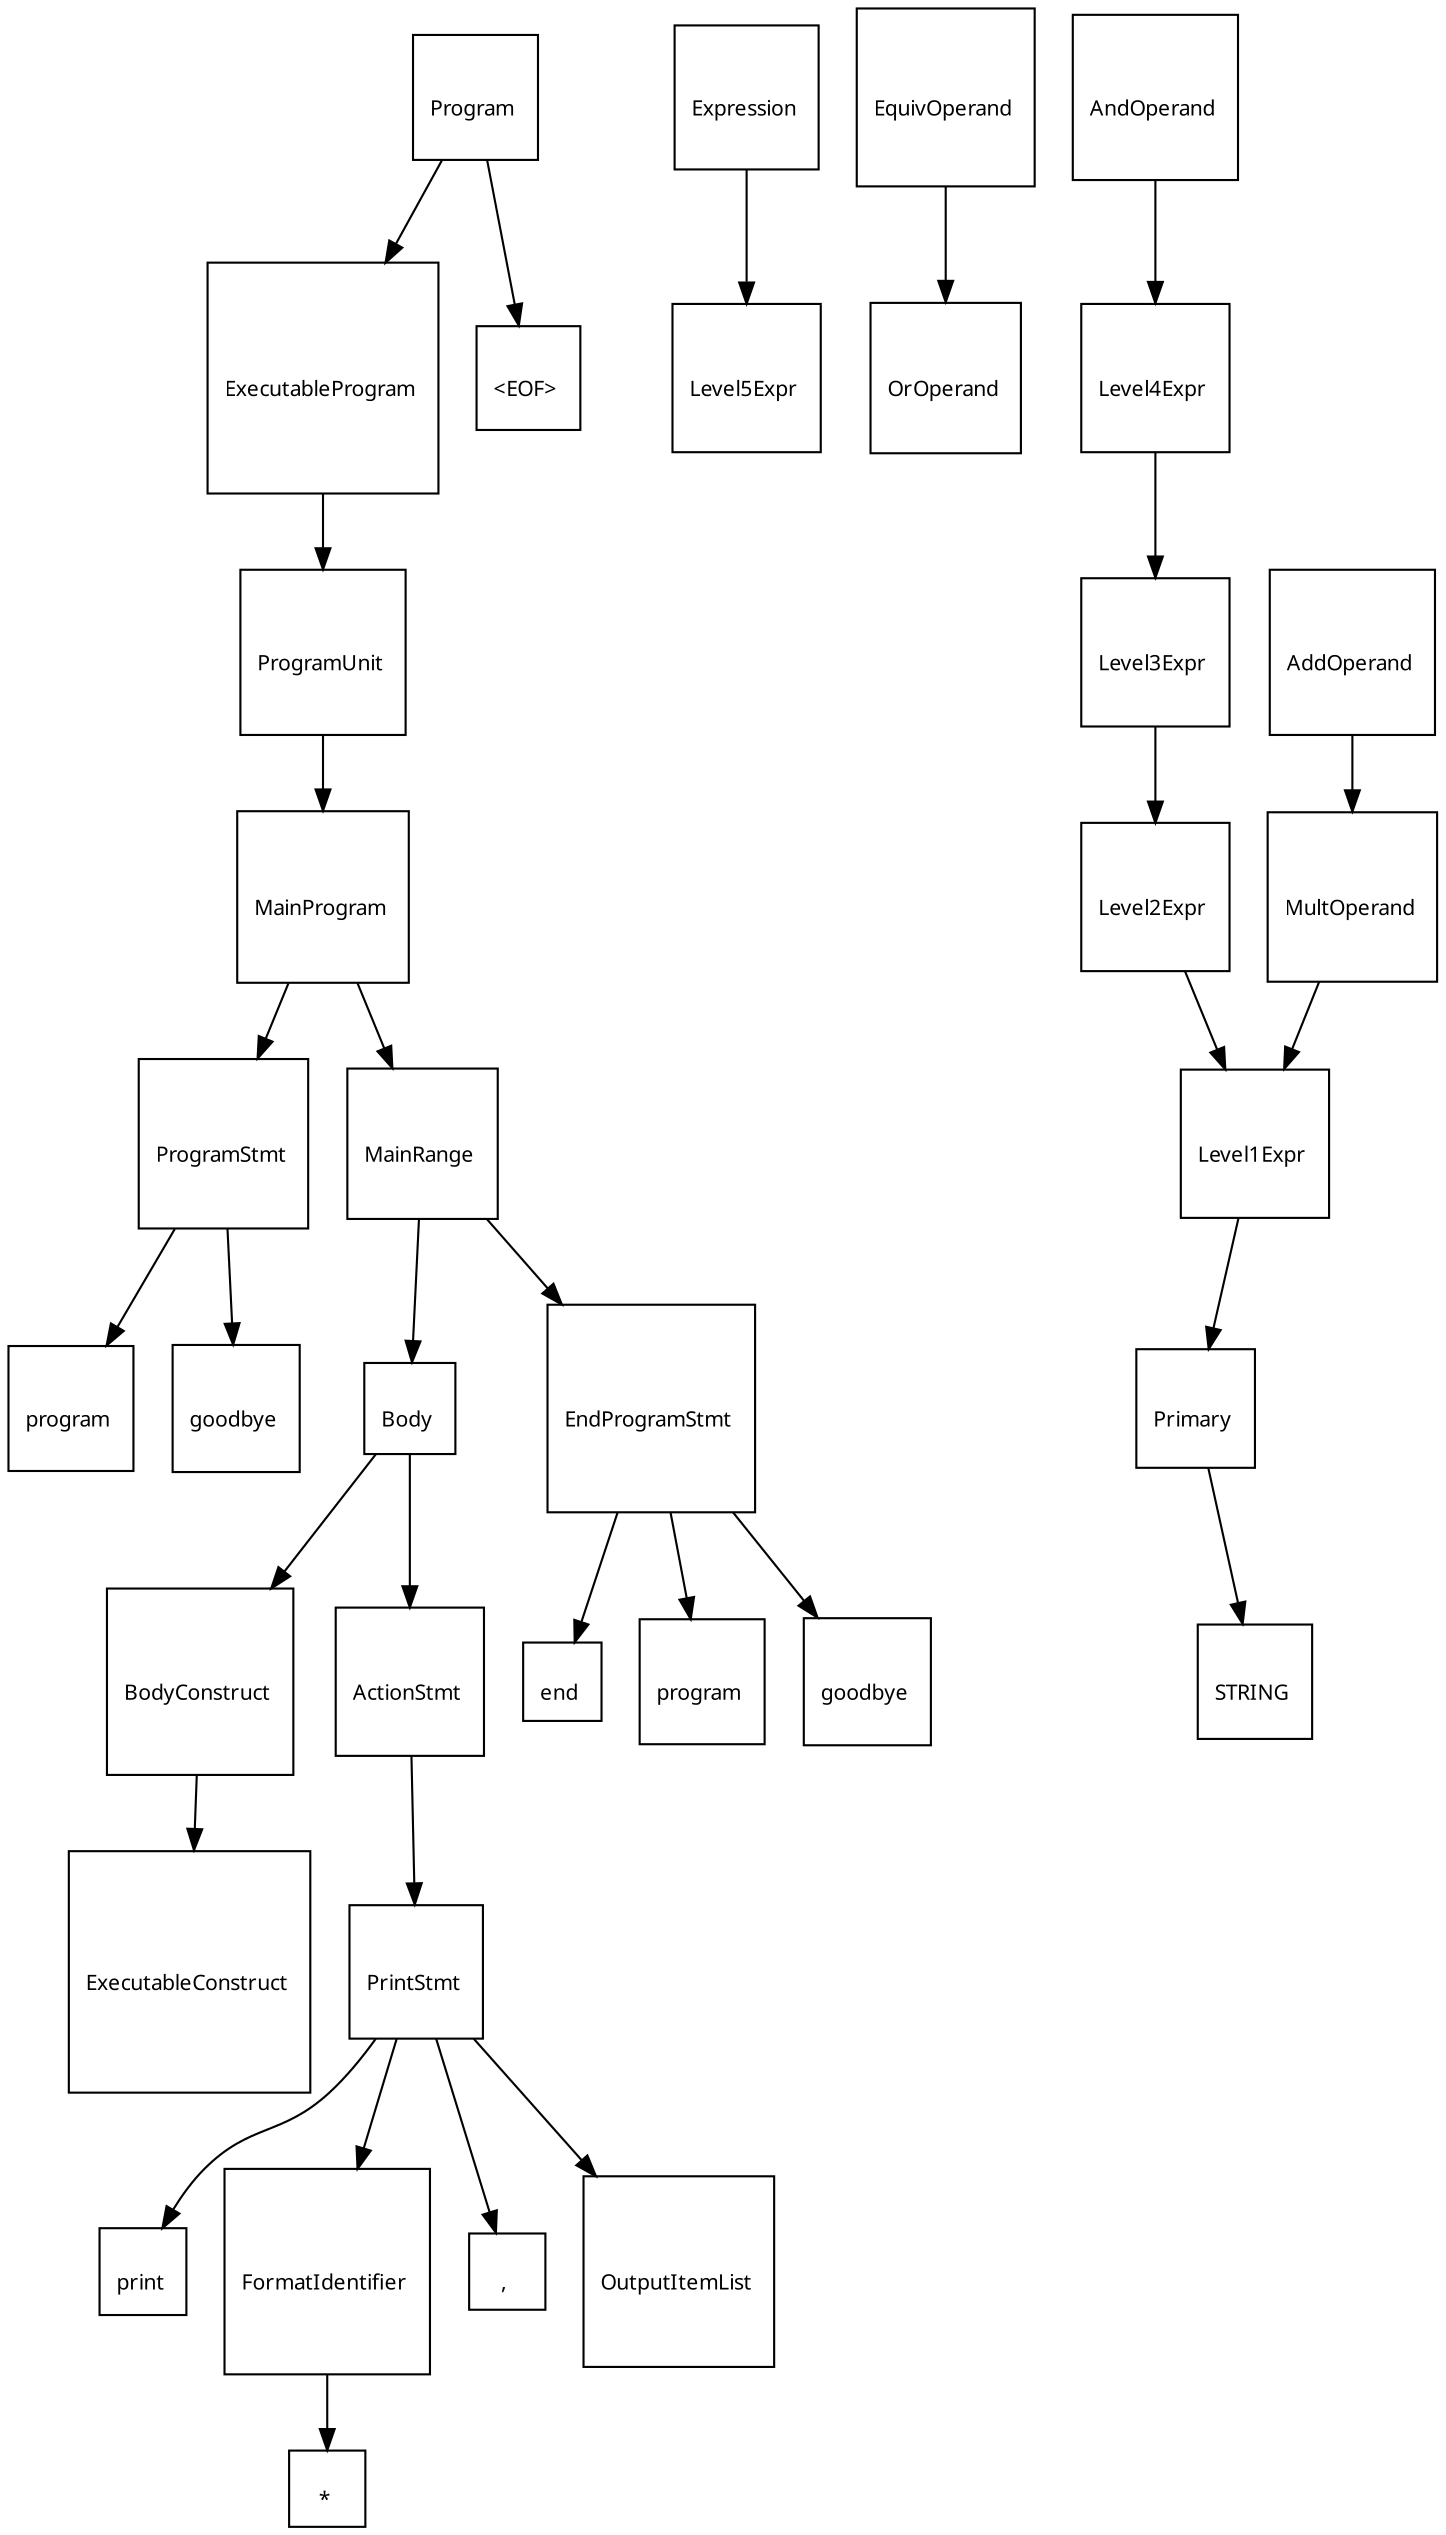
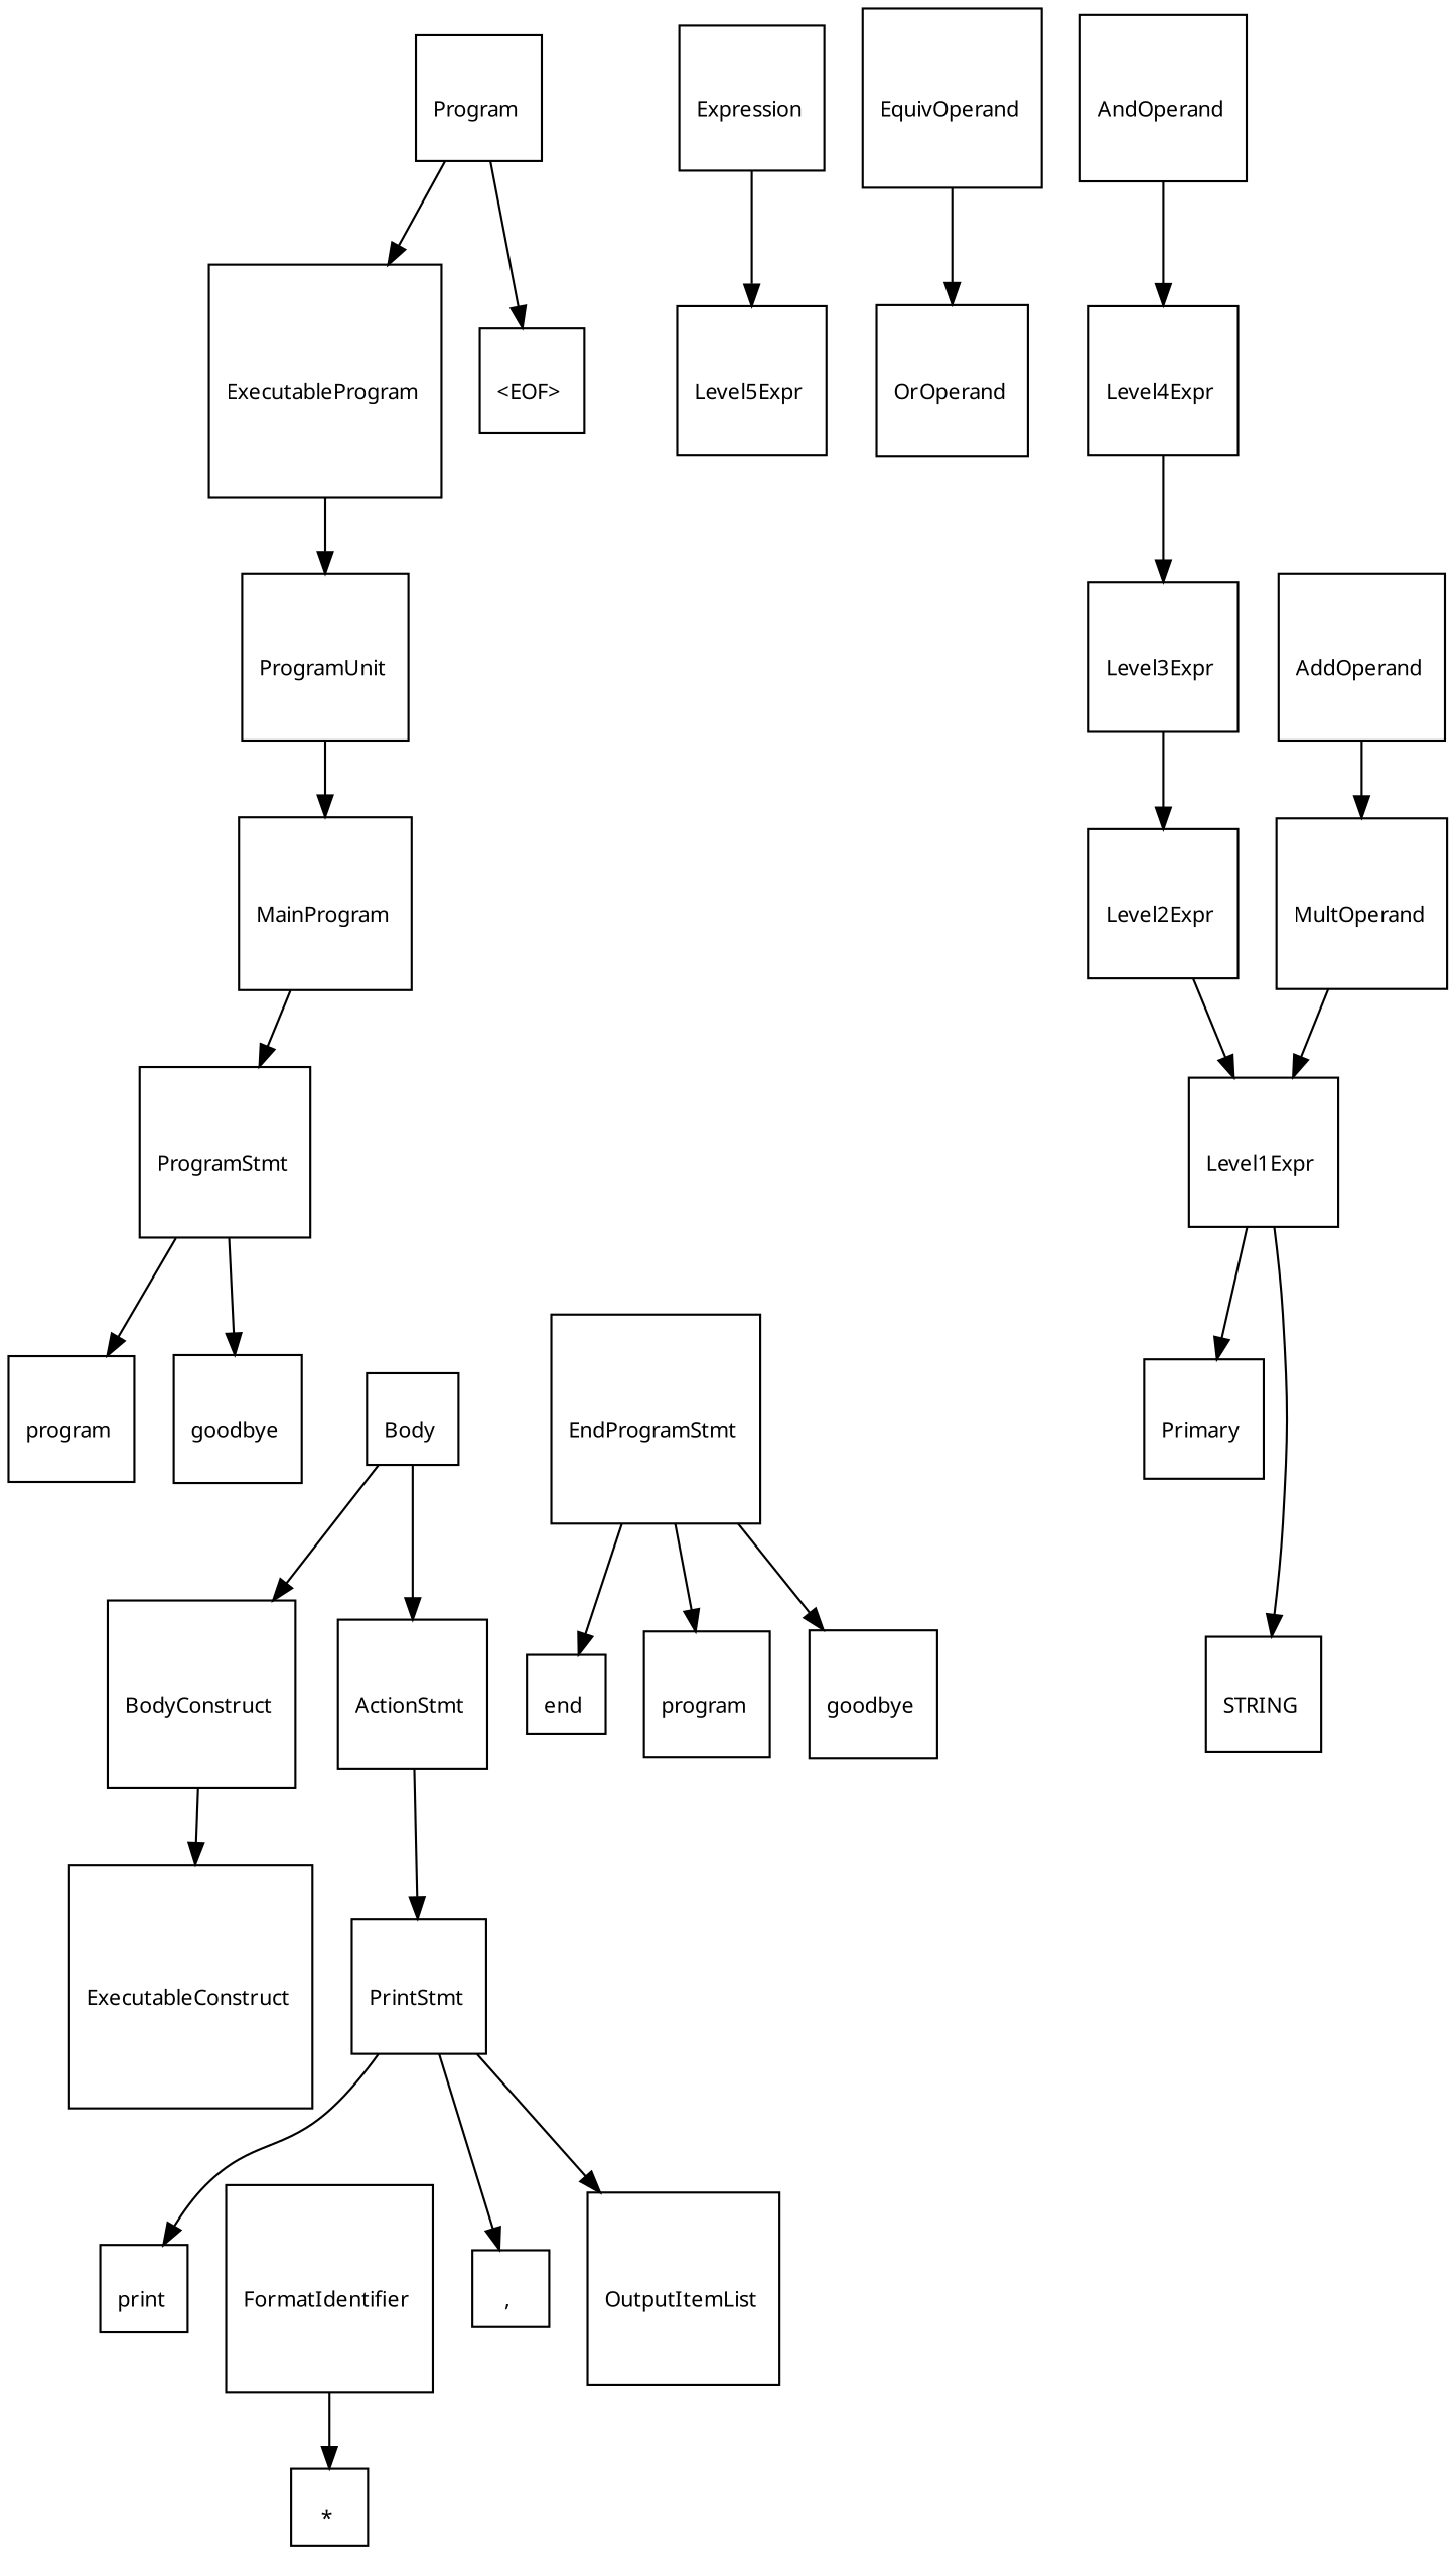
  digraph {
    node [fontname="Arial Unicode MS" fontsize=10 shape=square]
    n1 [label="\lProgram \n"]
    n2 [label="\lExecutableProgram \n"]
    n3 [label="\l&lt;EOF&gt; \n"]
    n4 [label="\lProgramUnit \n"]
    n5 [label="\lMainProgram \n"]
    n6 [label="\lProgramStmt \n"]
-   n7 [label="\lMainRange \n"]
    n8 [label="\lprogram \n"]
    n9 [label="\lgoodbye \n"]
    n10 [label="\lBody \n"]
    n11 [label="\lEndProgramStmt \n"]
    n12 [label="\lBodyConstruct \n"]
    n13 [label="\lActionStmt \n"]
    n14 [label="\lend \n"]
    n15 [label="\lprogram \n"]
    n16 [label="\lgoodbye \n"]
    n17 [label="\lExecutableConstruct \n"]
    n18 [label="\lPrintStmt \n"]
    n19 [label="\lprint \n"]
    n20 [label="\lFormatIdentifier \n"]
    n21 [label="\l, \n"]
    n22 [label="\lOutputItemList \n"]
    n23 [label="\l* \n"]
    n24 [label="\lExpression \n"]
    n25 [label="\lLevel5Expr \n"]
    n26 [label="\lEquivOperand \n"]
    n27 [label="\lOrOperand \n"]
    n28 [label="\lAndOperand \n"]
    n29 [label="\lLevel4Expr \n"]
    n30 [label="\lLevel3Expr \n"]
    n31 [label="\lLevel2Expr \n"]
    n32 [label="\lLevel1Expr \n"]
    n33 [label="\lAddOperand \n"]
    n34 [label="\lMultOperand \n"]
    n35 [label="\lPrimary \n"]
    n36 [label="\lSTRING \n"]
    n1 -> n2
    n1 -> n3
    n2 -> n4
    n4 -> n5
    n5 -> n6
-   n5 -> n7
    n6 -> n8
    n6 -> n9
-   n7 -> n10
-   n7 -> n11
    n10 -> n12
    n10 -> n13
    n11 -> n14
    n11 -> n15
    n11 -> n16
    n12 -> n17
    n13 -> n18
    n18 -> n19
-   n18 -> n20
    n18 -> n21
    n18 -> n22
    n20 -> n23
    n24 -> n25
    n26 -> n27
    n28 -> n29
    n29 -> n30
    n30 -> n31
    n31 -> n32
    n32 -> n35
    n33 -> n34
    n34 -> n32
-   n35 -> n36
+   n32 -> n36
  }
